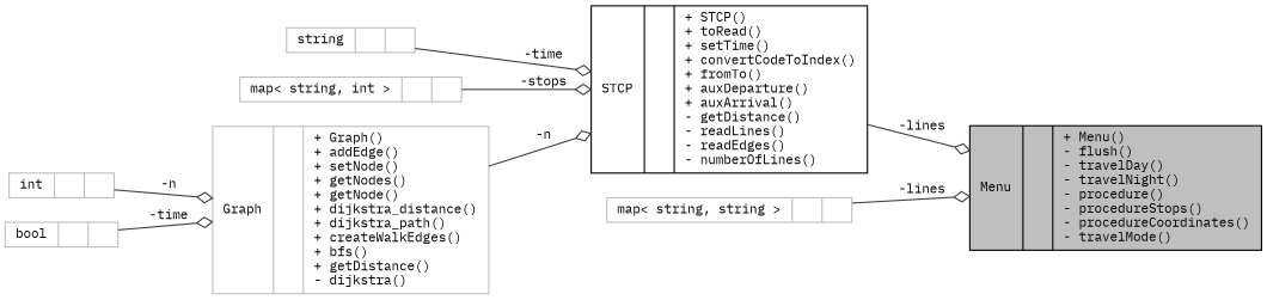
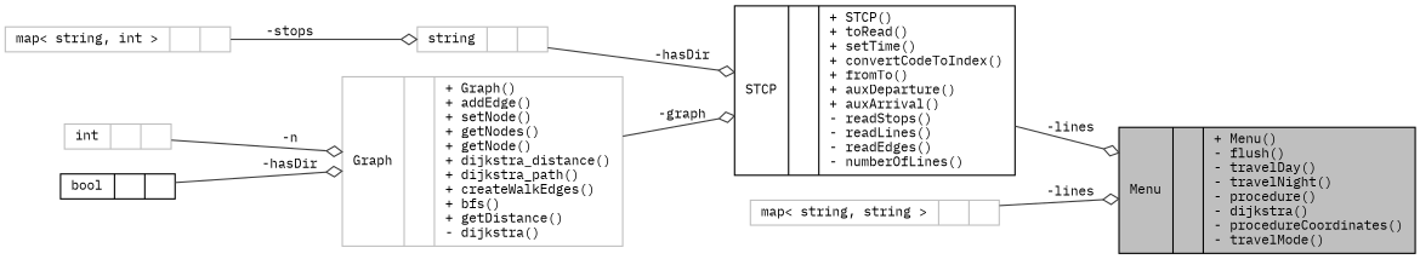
  digraph {
    fontname="IBM Plex Mono"
    rankdir=LR
    node [color=grey75 fontname="IBM Plex Mono" fontsize=10 shape=record]
    edge [arrowhead=odiamond color=grey25 fontname="IBM Plex Mono" fontsize=10 labelfontname=Helvetica labelfontsize=10 style=solid]
-   n1 [color=black fillcolor=grey75 fontcolor=black height=0.2 label="{Menu\n||+ Menu()\l- flush()\l- travelDay()\l- travelNight()\l- procedure()\l- procedureStops()\l- procedureCoordinates()\l- travelMode()\l}" style=filled width=0.4]
-   n2 [color=black height=0.2 label="{STCP\n||+ STCP()\l+ toRead()\l+ setTime()\l+ convertCodeToIndex()\l+ fromTo()\l+ auxDeparture()\l+ auxArrival()\l- getDistance()\l- readLines()\l- readEdges()\l- numberOfLines()\l}" width=0.4]
+   n1 [color=black fillcolor=grey75 fontcolor=black height=0.2 label="{Menu\n||+ Menu()\l- flush()\l- travelDay()\l- travelNight()\l- procedure()\l- dijkstra()\l- procedureCoordinates()\l- travelMode()\l}" style=filled width=0.4]
+   n2 [color=black height=0.2 label="{STCP\n||+ STCP()\l+ toRead()\l+ setTime()\l+ convertCodeToIndex()\l+ fromTo()\l+ auxDeparture()\l+ auxArrival()\l- readStops()\l- readLines()\l- readEdges()\l- numberOfLines()\l}" width=0.4]
    n3 [height=0.2 label="{string\n||}" width=0.4]
    n4 [height=0.2 label="{map\< string, int \>\n||}" width=0.4]
    n5 [height=0.2 label="{map\< string, string \>\n||}" width=0.4]
    n6 [height=0.2 label="{Graph\n||+ Graph()\l+ addEdge()\l+ setNode()\l+ getNodes()\l+ getNode()\l+ dijkstra_distance()\l+ dijkstra_path()\l+ createWalkEdges()\l+ bfs()\l+ getDistance()\l- dijkstra()\l}" width=0.4]
    n7 [height=0.2 label="{int\n||}" width=0.4]
-   n8 [height=0.2 label="{bool\n||}" width=0.4]
+   n8 [color=black height=0.2 label="{bool\n||}" width=0.4]
    n2 -> n1 [label=" -lines"]
-   n3 -> n2 [label=" -time"]
-   n4 -> n2 [label=" -stops"]
+   n3 -> n2 [label=" -hasDir"]
+   n4 -> n3 [label=" -stops"]
    n5 -> n1 [label=" -lines"]
-   n6 -> n2 [label=" -n"]
+   n6 -> n2 [label=" -graph"]
    n7 -> n6 [label=" -n"]
-   n8 -> n6 [label=" -time"]
+   n8 -> n6 [label=" -hasDir"]
  }
